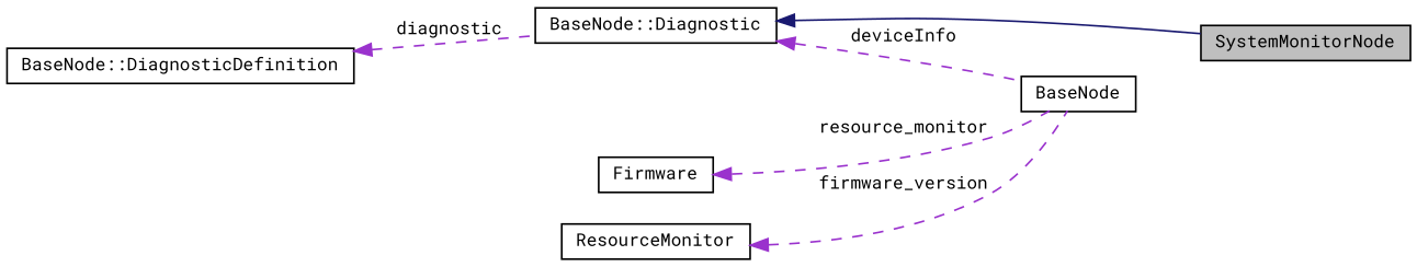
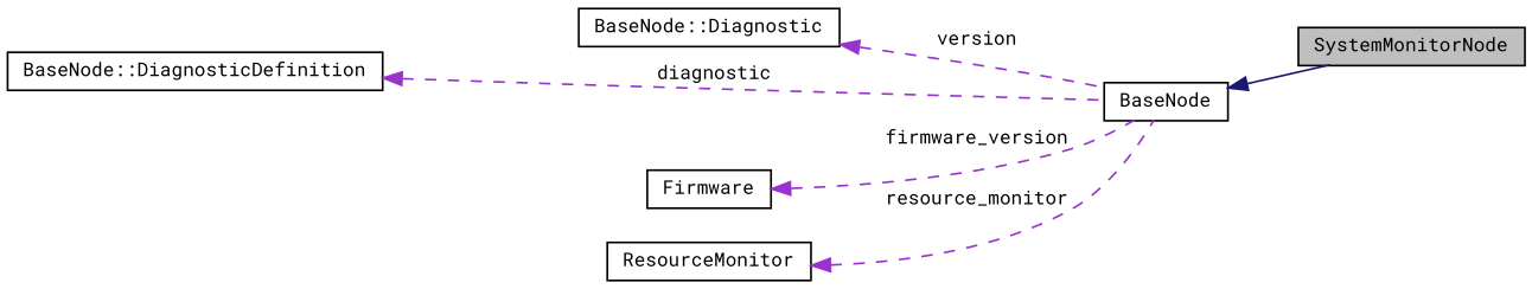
  digraph {
    fontname="Roboto Mono"
    rankdir=LR
    node [color=black fillcolor=white fontname="Roboto Mono" fontsize=10 shape=record style=filled]
    edge [color=darkorchid3 dir=back fontname="Roboto Mono" fontsize=10 labelfontname=Helvetica labelfontsize=10 style=dashed]
    n1 [fillcolor=grey75 fontcolor=black height=0.2 label=SystemMonitorNode width=0.4]
    n2 [height=0.2 label=BaseNode width=0.4]
    n3 [height=0.2 label="BaseNode::Diagnostic" width=0.4]
    n4 [height=0.2 label="BaseNode::DiagnosticDefinition" width=0.4]
    n5 [height=0.2 label=Firmware width=0.4]
    n6 [height=0.2 label=ResourceMonitor width=0.4]
-   n3 -> n1 [color=midnightblue style=solid]
-   n3 -> n2 [label=" deviceInfo"]
-   n4 -> n3 [label=" diagnostic"]
-   n5 -> n2 [label=" resource_monitor"]
-   n6 -> n2 [label=" firmware_version"]
+   n2 -> n1 [color=midnightblue style=solid]
+   n3 -> n2 [label=" version"]
+   n4 -> n2 [label=" diagnostic"]
+   n5 -> n2 [label=" firmware_version"]
+   n6 -> n2 [label=" resource_monitor"]
  }
